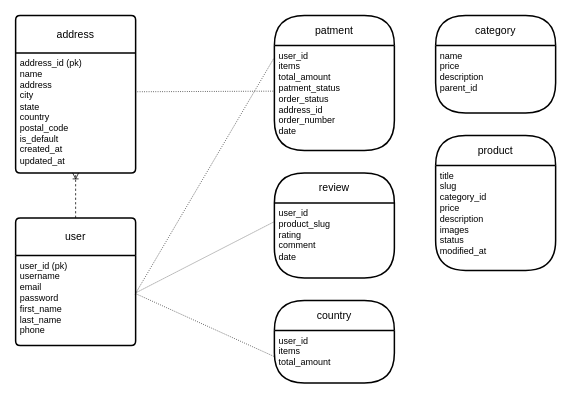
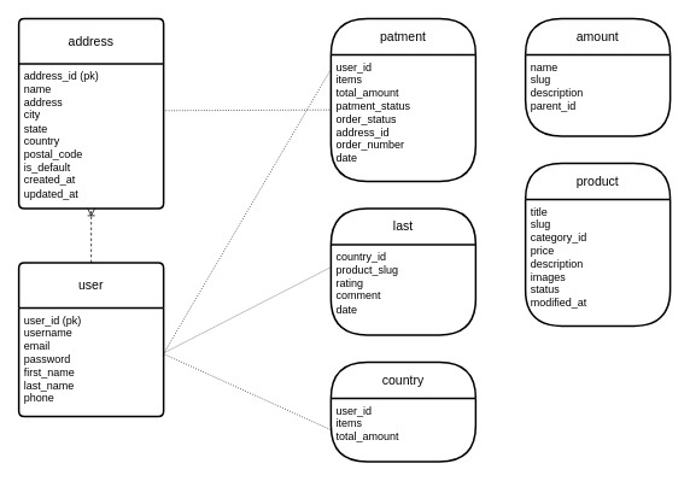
  <mxCell id="0" />
  <mxCell id="1" parent="0" />
  <mxCell id="2" value="user" style="swimlane;childLayout=stackLayout;horizontal=1;startSize=50;horizontalStack=0;rounded=1;fontSize=14;fontStyle=0;strokeWidth=2;resizeParent=0;resizeLast=1;shadow=0;dashed=0;align=center;arcSize=4;whiteSpace=wrap;html=1;" vertex="1" parent="1"><mxGeometry x="20" y="290" width="160" height="170" as="geometry" /></mxCell>
  <mxCell id="3" value="user_id (pk)&lt;br&gt;username&amp;nbsp;&lt;br&gt;email&lt;br&gt;password&lt;br&gt;first_name&lt;br&gt;last_name&lt;div&gt;phone&lt;/div&gt;" style="align=left;strokeColor=none;fillColor=none;spacingLeft=4;fontSize=12;verticalAlign=top;resizable=0;rotatable=0;part=1;html=1;" vertex="1" parent="2"><mxGeometry y="50" width="160" height="120" as="geometry" /></mxCell>
  <mxCell id="4" value="address" style="swimlane;childLayout=stackLayout;horizontal=1;startSize=50;horizontalStack=0;rounded=1;fontSize=14;fontStyle=0;strokeWidth=2;resizeParent=0;resizeLast=1;shadow=0;dashed=0;align=center;arcSize=4;whiteSpace=wrap;html=1;" vertex="1" parent="1"><mxGeometry x="20" width="160" height="210" as="geometry" y="20" /></mxCell>
  <mxCell id="5" value="address_id (pk)&lt;br&gt;name&lt;br&gt;address&lt;br&gt;city&lt;br&gt;state&lt;br&gt;country&lt;br&gt;postal_code&lt;br&gt;is_default&lt;br&gt;created_at&lt;br&gt;updated_at" style="align=left;strokeColor=none;fillColor=none;spacingLeft=4;fontSize=12;verticalAlign=top;resizable=0;rotatable=0;part=1;html=1;" vertex="1" parent="4"><mxGeometry y="50" width="160" height="160" as="geometry" /></mxCell>
- <mxCell id="6" value="review" style="swimlane;childLayout=stackLayout;horizontal=1;startSize=40;horizontalStack=0;rounded=1;fontSize=14;fontStyle=0;strokeWidth=2;resizeParent=0;resizeLast=1;shadow=0;dashed=0;align=center;arcSize=50;whiteSpace=wrap;html=1;" vertex="1" parent="1"><mxGeometry x="365" y="230" width="160" height="140" as="geometry" /></mxCell>
- <mxCell id="7" value="user_id&lt;br&gt;product_slug&lt;br&gt;rating&lt;br&gt;comment&lt;br&gt;date" style="align=left;strokeColor=none;fillColor=none;spacingLeft=4;fontSize=12;verticalAlign=top;resizable=0;rotatable=0;part=1;html=1;" vertex="1" parent="6"><mxGeometry y="40" width="160" height="100" as="geometry" /></mxCell>
+ <mxCell id="6" value="last" style="swimlane;childLayout=stackLayout;horizontal=1;startSize=40;horizontalStack=0;rounded=1;fontSize=14;fontStyle=0;strokeWidth=2;resizeParent=0;resizeLast=1;shadow=0;dashed=0;align=center;arcSize=50;whiteSpace=wrap;html=1;" vertex="1" parent="1"><mxGeometry x="365" y="230" width="160" height="140" as="geometry" /></mxCell>
+ <mxCell id="7" value="country_id&lt;br&gt;product_slug&lt;br&gt;rating&lt;br&gt;comment&lt;br&gt;date" style="align=left;strokeColor=none;fillColor=none;spacingLeft=4;fontSize=12;verticalAlign=top;resizable=0;rotatable=0;part=1;html=1;" vertex="1" parent="6"><mxGeometry y="40" width="160" height="100" as="geometry" /></mxCell>
  <mxCell id="8" value="country" style="swimlane;childLayout=stackLayout;horizontal=1;startSize=40;horizontalStack=0;rounded=1;fontSize=14;fontStyle=0;strokeWidth=2;resizeParent=0;resizeLast=1;shadow=0;dashed=0;align=center;arcSize=50;whiteSpace=wrap;html=1;" vertex="1" parent="1"><mxGeometry x="365" y="400" width="160" height="110" as="geometry" /></mxCell>
  <mxCell id="9" value="user_id&lt;br&gt;items&lt;br&gt;total_amount" style="align=left;strokeColor=none;fillColor=none;spacingLeft=4;fontSize=12;verticalAlign=top;resizable=0;rotatable=0;part=1;html=1;" vertex="1" parent="8"><mxGeometry y="40" width="160" height="70" as="geometry" /></mxCell>
  <mxCell id="10" value="patment" style="swimlane;childLayout=stackLayout;horizontal=1;startSize=40;horizontalStack=0;rounded=1;fontSize=14;fontStyle=0;strokeWidth=2;resizeParent=0;resizeLast=1;shadow=0;dashed=0;align=center;arcSize=50;whiteSpace=wrap;html=1;" vertex="1" parent="1"><mxGeometry x="365" width="160" height="180" as="geometry" y="20" /></mxCell>
  <mxCell id="11" value="user_id&lt;br&gt;items&lt;br&gt;total_amount&lt;br&gt;patment_status&lt;br&gt;order_status&lt;br&gt;address_id&lt;br&gt;order_number&lt;br&gt;date" style="align=left;strokeColor=none;fillColor=none;spacingLeft=4;fontSize=12;verticalAlign=top;resizable=0;rotatable=0;part=1;html=1;" vertex="1" parent="10"><mxGeometry y="40" width="160" height="140" as="geometry" /></mxCell>
- <mxCell id="12" value="category" style="swimlane;childLayout=stackLayout;horizontal=1;startSize=40;horizontalStack=0;rounded=1;fontSize=14;fontStyle=0;strokeWidth=2;resizeParent=0;resizeLast=1;shadow=0;dashed=0;align=center;arcSize=50;whiteSpace=wrap;html=1;" vertex="1" parent="1"><mxGeometry x="580" width="160" height="130" as="geometry" y="20" /></mxCell>
- <mxCell id="13" value="name&lt;br&gt;price&lt;div&gt;description&lt;/div&gt;&lt;div&gt;parent_id&lt;/div&gt;" style="align=left;strokeColor=none;fillColor=none;spacingLeft=4;fontSize=12;verticalAlign=top;resizable=0;rotatable=0;part=1;html=1;" vertex="1" parent="12"><mxGeometry y="40" width="160" height="90" as="geometry" /></mxCell>
+ <mxCell id="12" value="amount" style="swimlane;childLayout=stackLayout;horizontal=1;startSize=40;horizontalStack=0;rounded=1;fontSize=14;fontStyle=0;strokeWidth=2;resizeParent=0;resizeLast=1;shadow=0;dashed=0;align=center;arcSize=50;whiteSpace=wrap;html=1;" vertex="1" parent="1"><mxGeometry x="580" width="160" height="130" as="geometry" y="20" /></mxCell>
+ <mxCell id="13" value="name&lt;br&gt;slug&lt;div&gt;description&lt;/div&gt;&lt;div&gt;parent_id&lt;/div&gt;" style="align=left;strokeColor=none;fillColor=none;spacingLeft=4;fontSize=12;verticalAlign=top;resizable=0;rotatable=0;part=1;html=1;" vertex="1" parent="12"><mxGeometry y="40" width="160" height="90" as="geometry" /></mxCell>
  <mxCell id="14" value="product" style="swimlane;childLayout=stackLayout;horizontal=1;startSize=40;horizontalStack=0;rounded=1;fontSize=14;fontStyle=0;strokeWidth=2;resizeParent=0;resizeLast=1;shadow=0;dashed=0;align=center;arcSize=50;whiteSpace=wrap;html=1;" vertex="1" parent="1"><mxGeometry x="580" y="180" width="160" height="180" as="geometry" /></mxCell>
  <mxCell id="15" value="title&lt;br&gt;slug&lt;br&gt;category_id&lt;br&gt;price&lt;div&gt;description&lt;/div&gt;&lt;div&gt;images&lt;/div&gt;&lt;div&gt;status&lt;/div&gt;&lt;div&gt;modified_at&lt;/div&gt;" style="align=left;strokeColor=none;fillColor=none;spacingLeft=4;fontSize=12;verticalAlign=top;resizable=0;rotatable=0;part=1;html=1;" vertex="1" parent="14"><mxGeometry y="40" width="160" height="140" as="geometry" /></mxCell>
  <mxCell id="16" value="" style="endArrow=none;html=1;rounded=0;dashed=1;dashPattern=1 2;entryX=-0.007;entryY=0.128;entryDx=0;entryDy=0;entryPerimeter=0;exitX=0.996;exitY=0.431;exitDx=0;exitDy=0;exitPerimeter=0;" edge="1" parent="1" source="3" target="11"><mxGeometry relative="1" as="geometry"><mxPoint x="170" y="250" as="sourcePoint" /><mxPoint x="330" y="250" as="targetPoint" /></mxGeometry></mxCell>
  <mxCell id="17" value="" style="endArrow=none;html=1;rounded=0;dashed=1;dashPattern=1 2;entryX=0;entryY=0.25;entryDx=0;entryDy=0;exitX=1;exitY=0.417;exitDx=0;exitDy=0;exitPerimeter=0;" edge="1" parent="1" source="3" target="7"><mxGeometry relative="1" as="geometry"><mxPoint x="180" y="405" as="sourcePoint" /><mxPoint x="376" y="169" as="targetPoint" /></mxGeometry></mxCell>
  <mxCell id="18" value="" style="endArrow=none;html=1;rounded=0;dashed=1;dashPattern=1 2;entryX=-0.007;entryY=0.436;entryDx=0;entryDy=0;entryPerimeter=0;exitX=1.015;exitY=0.324;exitDx=0;exitDy=0;exitPerimeter=0;" edge="1" parent="1" source="5" target="11"><mxGeometry relative="1" as="geometry"><mxPoint x="189" y="407" as="sourcePoint" /><mxPoint x="374" y="88" as="targetPoint" /></mxGeometry></mxCell>
  <mxCell id="19" value="" style="endArrow=none;html=1;rounded=0;dashed=1;dashPattern=1 2;entryX=0;entryY=0.5;entryDx=0;entryDy=0;exitX=1;exitY=0.425;exitDx=0;exitDy=0;exitPerimeter=0;" edge="1" parent="1" source="3" target="9"><mxGeometry relative="1" as="geometry"><mxPoint x="200" y="410" as="sourcePoint" /><mxPoint x="385" y="315" as="targetPoint" /></mxGeometry></mxCell>
  <mxCell id="20" value="" style="fontSize=12;html=1;endArrow=ERoneToMany;rounded=0;entryX=0.5;entryY=1;entryDx=0;entryDy=0;exitX=0.5;exitY=0;exitDx=0;exitDy=0;dashed=1;" edge="1" parent="1" source="2" target="4"><mxGeometry width="100" height="100" relative="1" as="geometry"><mxPoint x="380" y="350" as="sourcePoint" /><mxPoint x="480" y="250" as="targetPoint" /></mxGeometry></mxCell>
